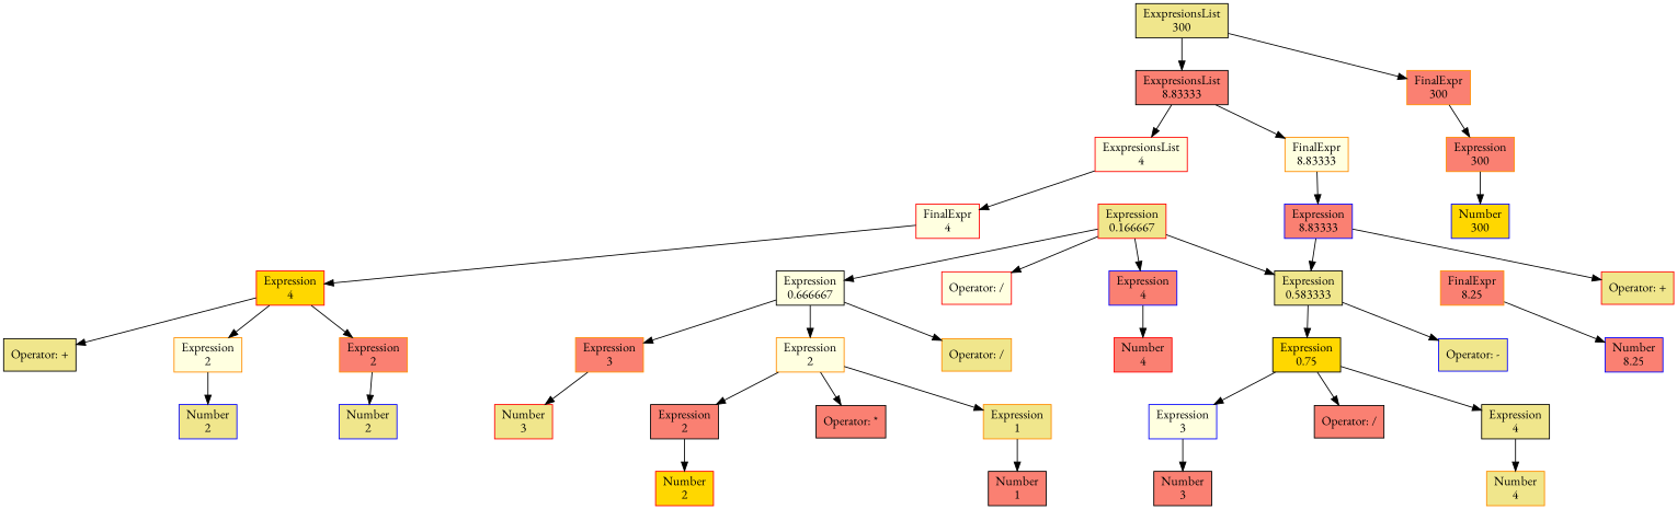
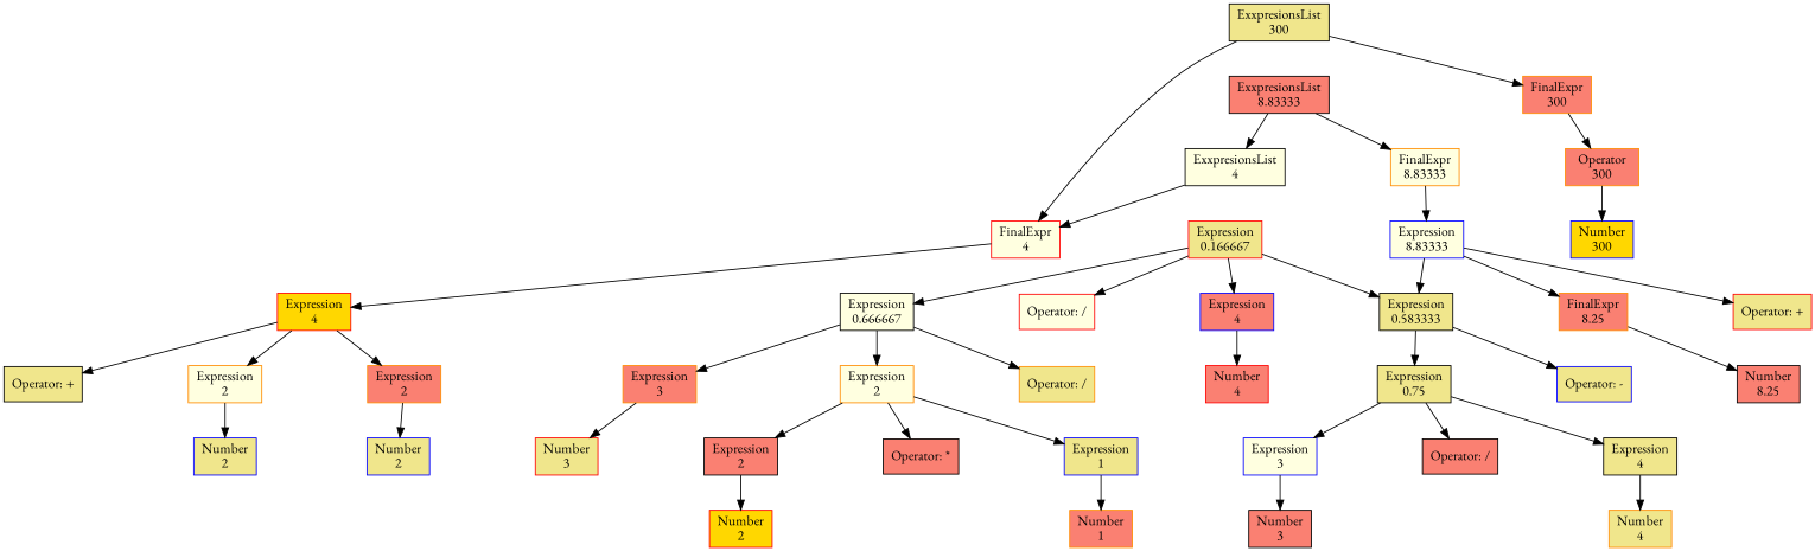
  digraph {
    fontname="EB Garamond"
    nodesep=1.5
    ranksep=0.5
    node [color=black fillcolor=salmon fontname="EB Garamond" shape=rectangle style=filled]
    edge [fontname="EB Garamond"]
    n1 [fillcolor=khaki label="ExxpresionsList\n300"]
    n2 [label="ExxpresionsList\n8.83333"]
    n3 [color=darkorange label="FinalExpr\n300"]
-   n4 [color=red fillcolor=lightyellow label="ExxpresionsList\n4"]
+   n4 [fillcolor=lightyellow label="ExxpresionsList\n4"]
    n5 [color=darkorange fillcolor=lightyellow label="FinalExpr\n8.83333"]
-   n6 [color=darkorange label="Expression\n300"]
+   n6 [color=darkorange label="Operator\n300"]
    n7 [color=red fillcolor=lightyellow label="FinalExpr\n4"]
-   n8 [color=blue label="Expression\n8.83333"]
+   n8 [color=blue fillcolor=lightyellow label="Expression\n8.83333"]
    n9 [color=red fillcolor=gold label="Expression\n4"]
    n10 [color=darkorange label="Expression\n2"]
    n11 [fillcolor=khaki label="Operator: +"]
    n12 [color=darkorange fillcolor=lightyellow label="Expression\n2"]
    n13 [color=blue fillcolor=khaki label="Number\n2"]
    n14 [color=blue fillcolor=khaki label="Number\n2"]
    n15 [fillcolor=khaki label="Expression\n0.583333"]
    n16 [color=red fillcolor=khaki label="Operator: +"]
    n17 [color=darkorange label="FinalExpr\n8.25"]
-   n18 [fillcolor=gold label="Expression\n0.75"]
+   n18 [fillcolor=khaki label="Expression\n0.75"]
    n19 [color=blue fillcolor=khaki label="Operator: -"]
-   n20 [color=blue label="Number\n8.25"]
+   n20 [label="Number\n8.25"]
    n21 [color=blue fillcolor=lightyellow label="Expression\n3"]
    n22 [label="Operator: /"]
    n23 [fillcolor=khaki label="Expression\n4"]
    n24 [color=red fillcolor=khaki label="Expression\n0.166667"]
    n25 [fillcolor=lightyellow label="Expression\n0.666667"]
    n26 [color=red fillcolor=lightyellow label="Operator: /"]
    n27 [color=blue label="Expression\n4"]
    n28 [label="Number\n3"]
    n29 [color=darkorange fillcolor=khaki label="Number\n4"]
    n30 [color=darkorange fillcolor=lightyellow label="Expression\n2"]
    n31 [color=darkorange fillcolor=khaki label="Operator: /"]
    n32 [color=darkorange label="Expression\n3"]
    n33 [color=red label="Number\n4"]
    n34 [label="Expression\n2"]
    n35 [label="Operator: *"]
-   n36 [color=darkorange fillcolor=khaki label="Expression\n1"]
+   n36 [color=blue fillcolor=khaki label="Expression\n1"]
    n37 [color=red fillcolor=khaki label="Number\n3"]
    n38 [color=red fillcolor=gold label="Number\n2"]
-   n39 [label="Number\n1"]
+   n39 [color=darkorange label="Number\n1"]
    n40 [color=blue fillcolor=gold label="Number\n300"]
-   n1 -> n2
+   n1 -> n7
    n1 -> n3
    n2 -> n4
    n2 -> n5
    n3 -> n6
    n4 -> n7
    n5 -> n8
    n6 -> n40
    n7 -> n9
    n8 -> n15
    n8 -> n16
+   n8 -> n17
    n9 -> n10
    n9 -> n11
    n9 -> n12
    n10 -> n13
    n12 -> n14
    n15 -> n18
    n15 -> n19
    n17 -> n20
    n18 -> n21
    n18 -> n22
    n18 -> n23
    n21 -> n28
    n23 -> n29
    n24 -> n15
    n24 -> n25
    n24 -> n26
    n24 -> n27
    n25 -> n30
    n25 -> n31
    n25 -> n32
    n27 -> n33
    n30 -> n34
    n30 -> n35
    n30 -> n36
    n32 -> n37
    n34 -> n38
    n36 -> n39
  }
